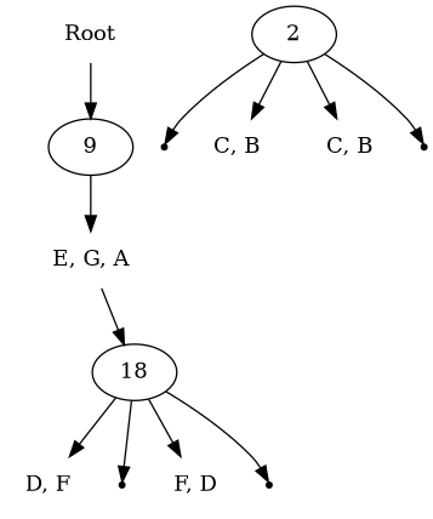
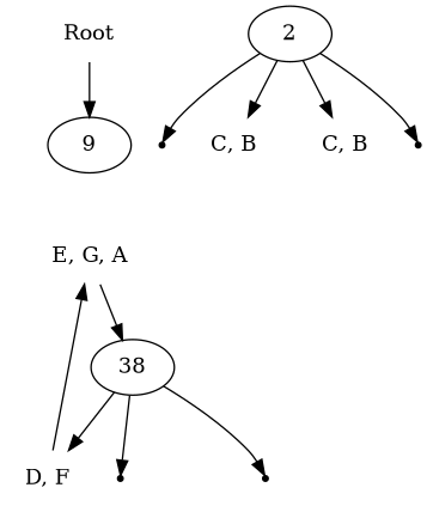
  digraph {
    node [shape=plaintext]
    n1 [label=Root]
    n2 [label=9 shape=""]
    n3 [label="E, G, A"]
    n4 [label=2 shape=""]
    leaf0 [shape=point]
    n6 [label="C, B"]
    n7 [label="C, B"]
    leaf1 [shape=point]
-   n9 [label=18 shape=""]
+   n9 [label=38 shape=""]
    leaf2 [shape=point]
    n11 [label="D, F"]
-   n12 [label="F, D"]
    leaf3 [shape=point]
    n1 -> n2
-   n2 -> n3
+   n11 -> n3
    n3 -> n9
    n4 -> leaf0
    n4 -> n6
    n4 -> n7
    n4 -> leaf1
    n9 -> leaf2
    n9 -> n11
-   n9 -> n12
    n9 -> leaf3
  }
